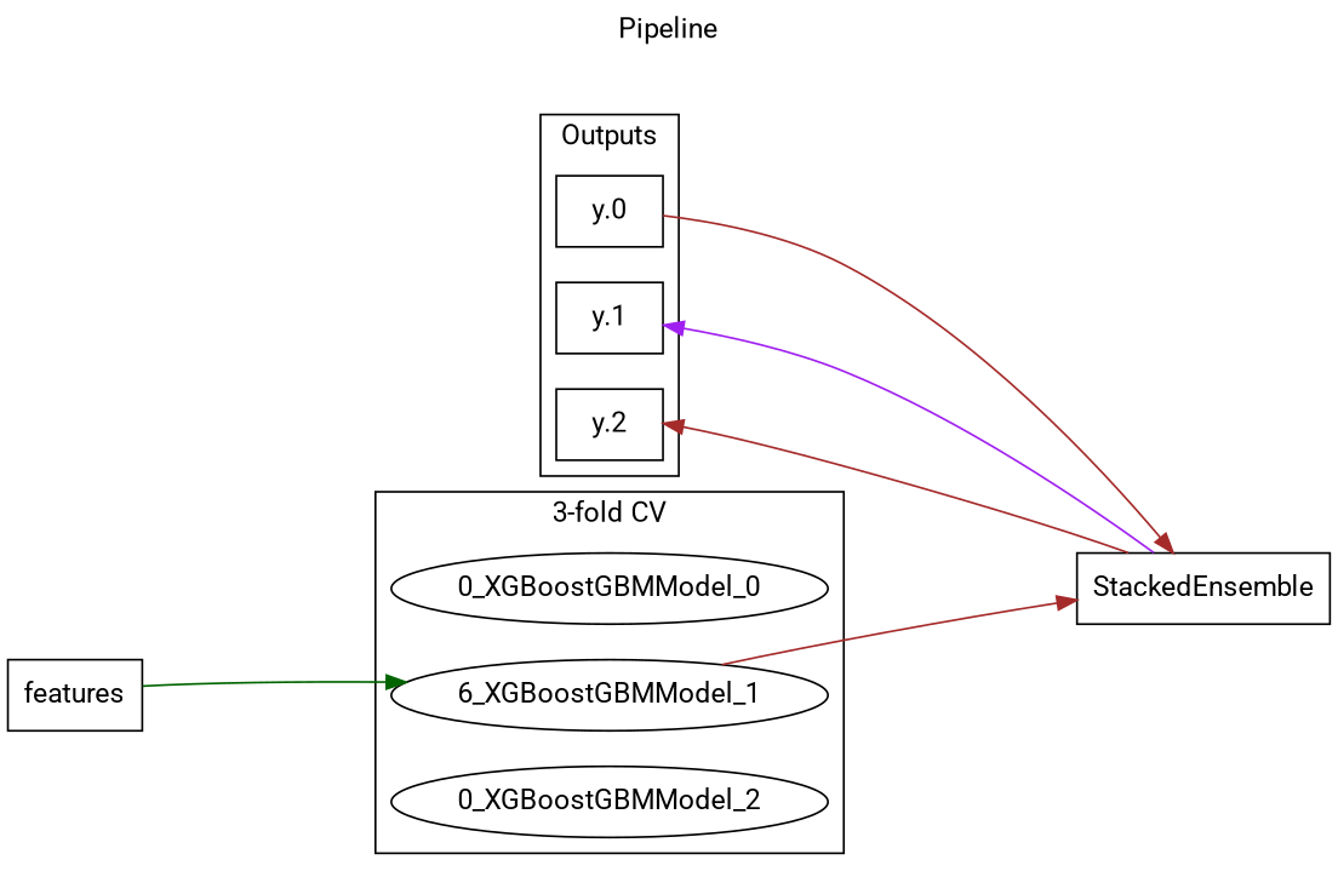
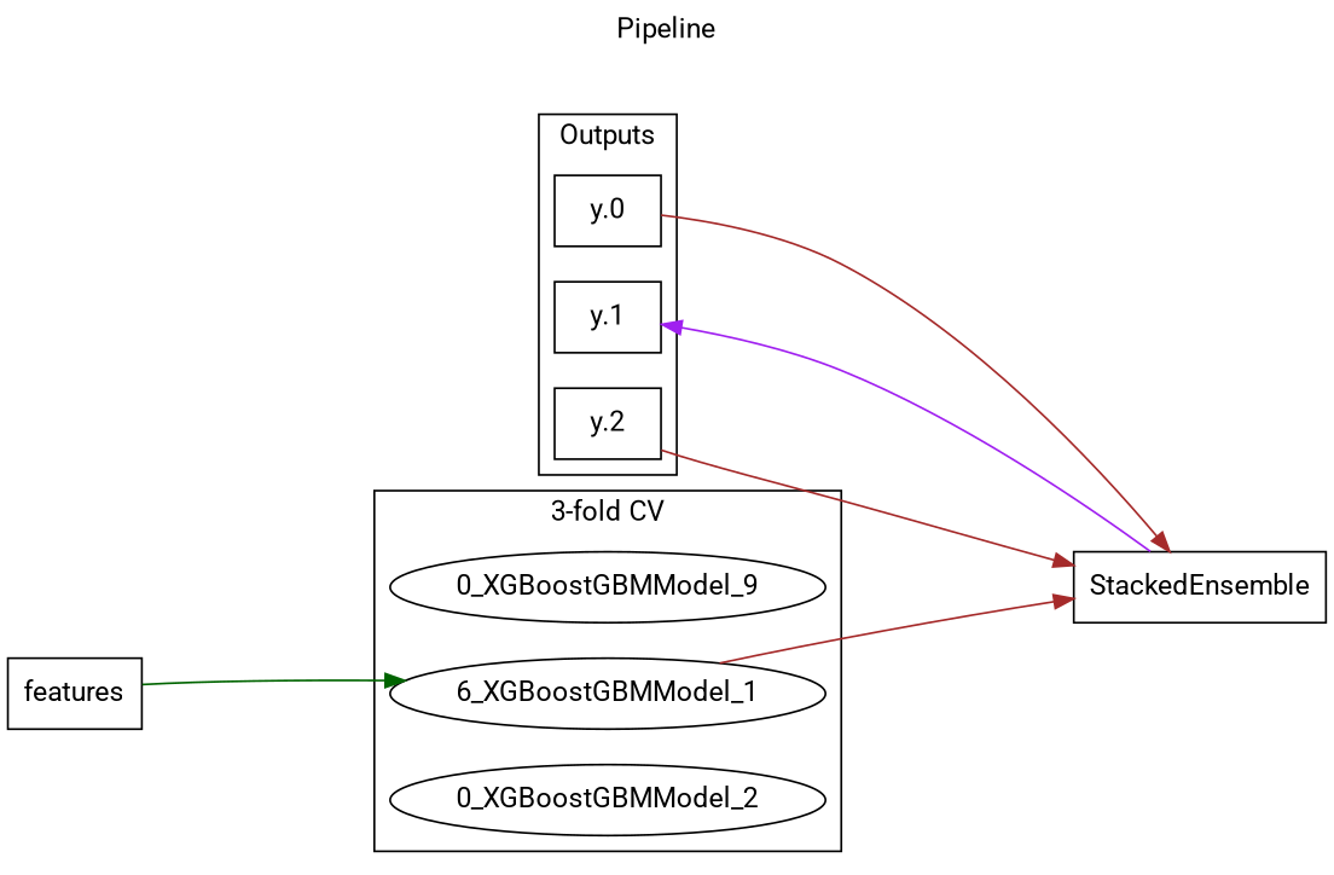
  digraph {
    compound=true
    fontname=Roboto
    label=Pipeline
    labelloc=t
    rankdir=LR
    ranksep=1.75
    node [fontname=Roboto shape=box]
    edge [fontname=Roboto style=invis]
-   n1 [label="0_XGBoostGBMModel_0" shape=ellipse]
+   n1 [label="0_XGBoostGBMModel_9" shape=ellipse]
    n2 [label="6_XGBoostGBMModel_1" shape=ellipse]
    n3 [label="0_XGBoostGBMModel_2" shape=ellipse]
    n4 [label="y.0"]
    n5 [label="y.1"]
    n6 [label="y.2"]
    n7 [label=StackedEnsemble]
    n8 [label=features]
    subgraph cluster_1 {
      label="3-fold CV"
      n1
      n2
      n3
    }
    subgraph cluster_2 {
      label=Outputs
      n4
      n5
      n6
    }
    n1 -> n7
    n2 -> n7
    n2 -> n7 [color=brown style=""]
    n3 -> n7
    n4 -> n7 [color=brown style=""]
    n7 -> n5 [color=purple style=""]
-   n7 -> n6 [color=brown style=""]
+   n6 -> n7 [color=brown style=""]
    n8 -> n1
    n8 -> n2
    n8 -> n2 [color=darkgreen style=""]
    n8 -> n3
  }
